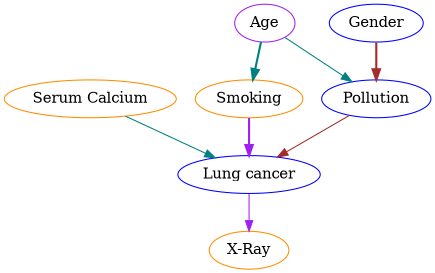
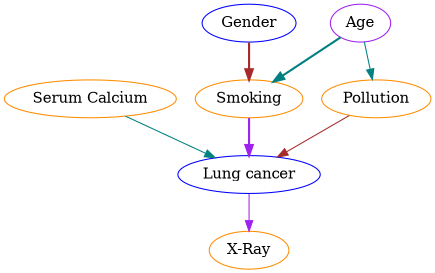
  digraph {
    node [color=darkorange]
    edge [color=teal style=solid]
    n1 [color=blue label="Lung cancer"]
    n2 [label="X-Ray"]
    n3 [label="Serum Calcium"]
    n4 [color=blue label=Gender]
    n5 [label=Smoking]
    n6 [color=purple label=Age]
-   n7 [color=blue label=Pollution]
+   n7 [label=Pollution]
    n1 -> n2 [color=purple]
    n3 -> n1
-   n4 -> n7 [color=brown style=bold]
+   n4 -> n5 [color=brown style=bold]
    n5 -> n1 [color=purple style=bold]
    n6 -> n5 [style=bold]
    n6 -> n7
    n7 -> n1 [color=brown]
  }
